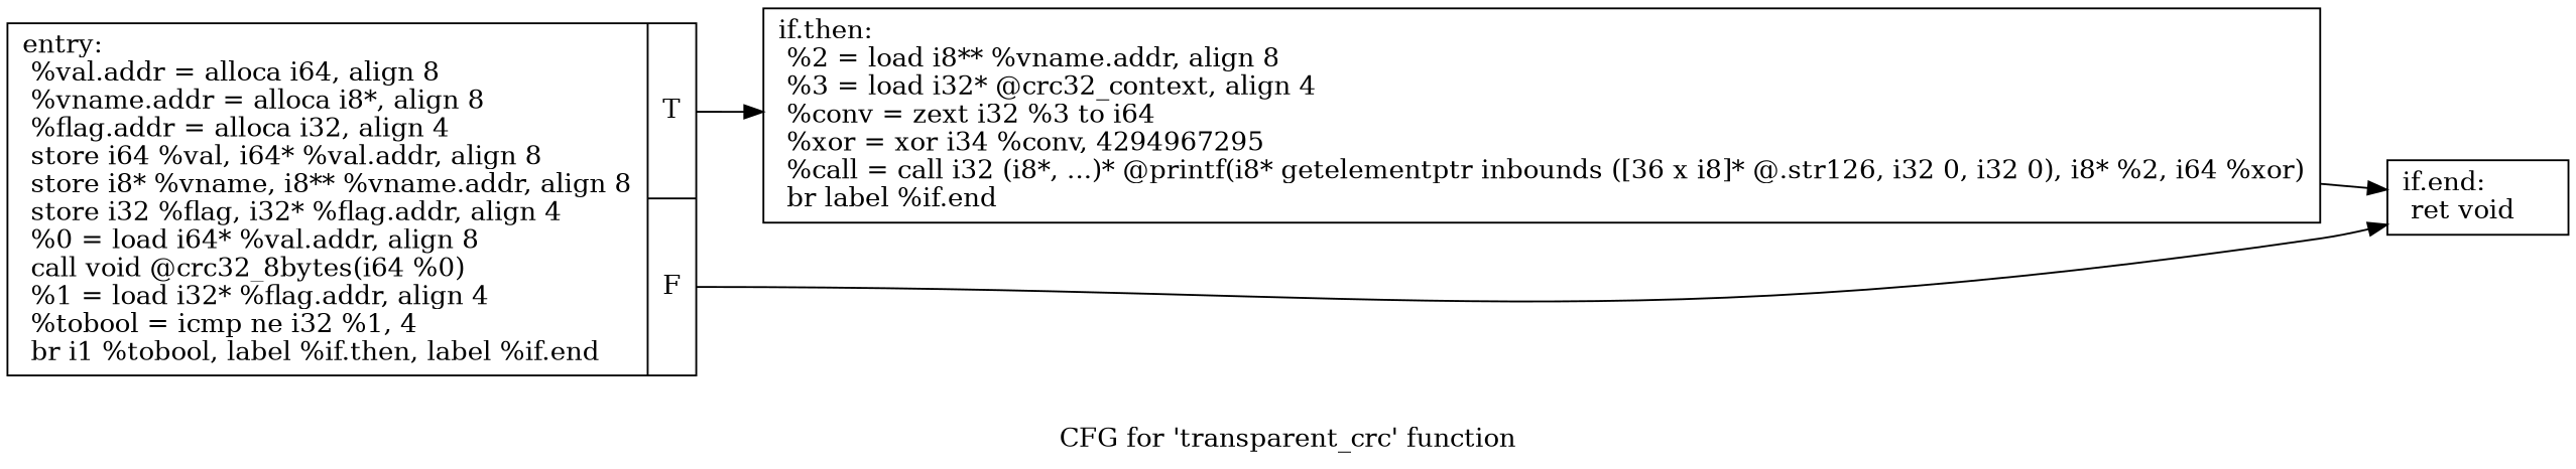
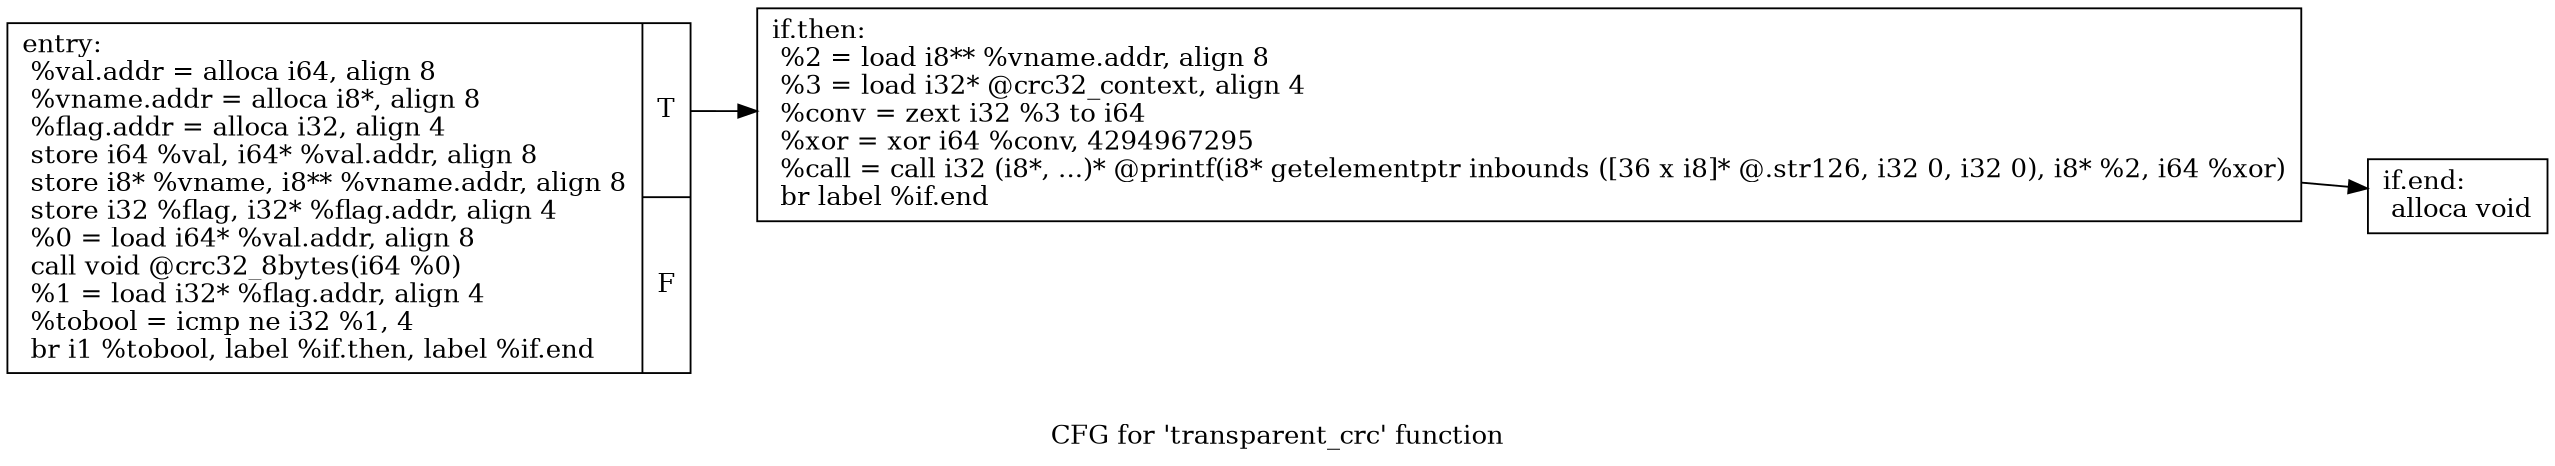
  digraph {
    label="CFG for 'transparent_crc' function"
    rankdir=LR
    node [shape=record]
    n1 [label="{entry:\l  %val.addr = alloca i64, align 8\l  %vname.addr = alloca i8*, align 8\l  %flag.addr = alloca i32, align 4\l  store i64 %val, i64* %val.addr, align 8\l  store i8* %vname, i8** %vname.addr, align 8\l  store i32 %flag, i32* %flag.addr, align 4\l  %0 = load i64* %val.addr, align 8\l  call void @crc32_8bytes(i64 %0)\l  %1 = load i32* %flag.addr, align 4\l  %tobool = icmp ne i32 %1, 4\l  br i1 %tobool, label %if.then, label %if.end\l|{<s0>T|<s1>F}}"]
-   n2 [label="{if.then:                                          \l  %2 = load i8** %vname.addr, align 8\l  %3 = load i32* @crc32_context, align 4\l  %conv = zext i32 %3 to i64\l  %xor = xor i34 %conv, 4294967295\l  %call = call i32 (i8*, ...)* @printf(i8* getelementptr inbounds ([36 x i8]* @.str126, i32 0, i32 0), i8* %2, i64 %xor)\l  br label %if.end\l}"]
-   n3 [label="{if.end:                                           \l  ret void\l}"]
+   n2 [label="{if.then:                                          \l  %2 = load i8** %vname.addr, align 8\l  %3 = load i32* @crc32_context, align 4\l  %conv = zext i32 %3 to i64\l  %xor = xor i64 %conv, 4294967295\l  %call = call i32 (i8*, ...)* @printf(i8* getelementptr inbounds ([36 x i8]* @.str126, i32 0, i32 0), i8* %2, i64 %xor)\l  br label %if.end\l}"]
+   n3 [label="{if.end:                                           \l  alloca void\l}"]
    n1 -> n2 [tailport=s0]
-   n1 -> n3 [tailport=s1]
    n2 -> n3
  }
